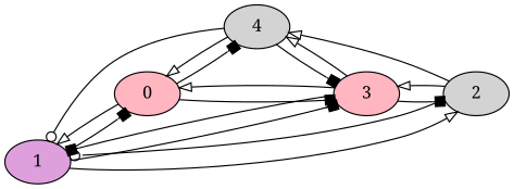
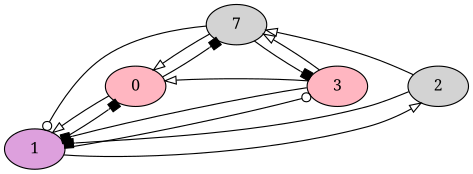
  strict digraph {
    fontname="Noto Serif"
    rankdir=LR
    node [fillcolor=lightpink fontname="Noto Serif" style=filled]
    edge [arrowhead=box color=g fontname="Noto Serif"]
    1 [fillcolor=plum]
    0
    3
-   4 [fillcolor=lightgrey]
+   4 [fillcolor=lightgrey label=7]
    2 [fillcolor=lightgrey]
    1 -> 0
-   1 -> 3
+   1 -> 3 [arrowhead=odot]
    1 -> 2 [arrowhead=onormal]
    0 -> 1 [arrowhead=onormal]
-   0 -> 3
    0 -> 4
    3 -> 1
    3 -> 0 [arrowhead=onormal]
    3 -> 4 [arrowhead=onormal]
-   3 -> 2
    4 -> 1 [arrowhead=odot]
    4 -> 0 [arrowhead=onormal]
    4 -> 3
-   2 -> 1 [arrowhead=odot]
-   2 -> 3 [arrowhead=onormal]
+   2 -> 1
    2 -> 4 [arrowhead=onormal]
  }
